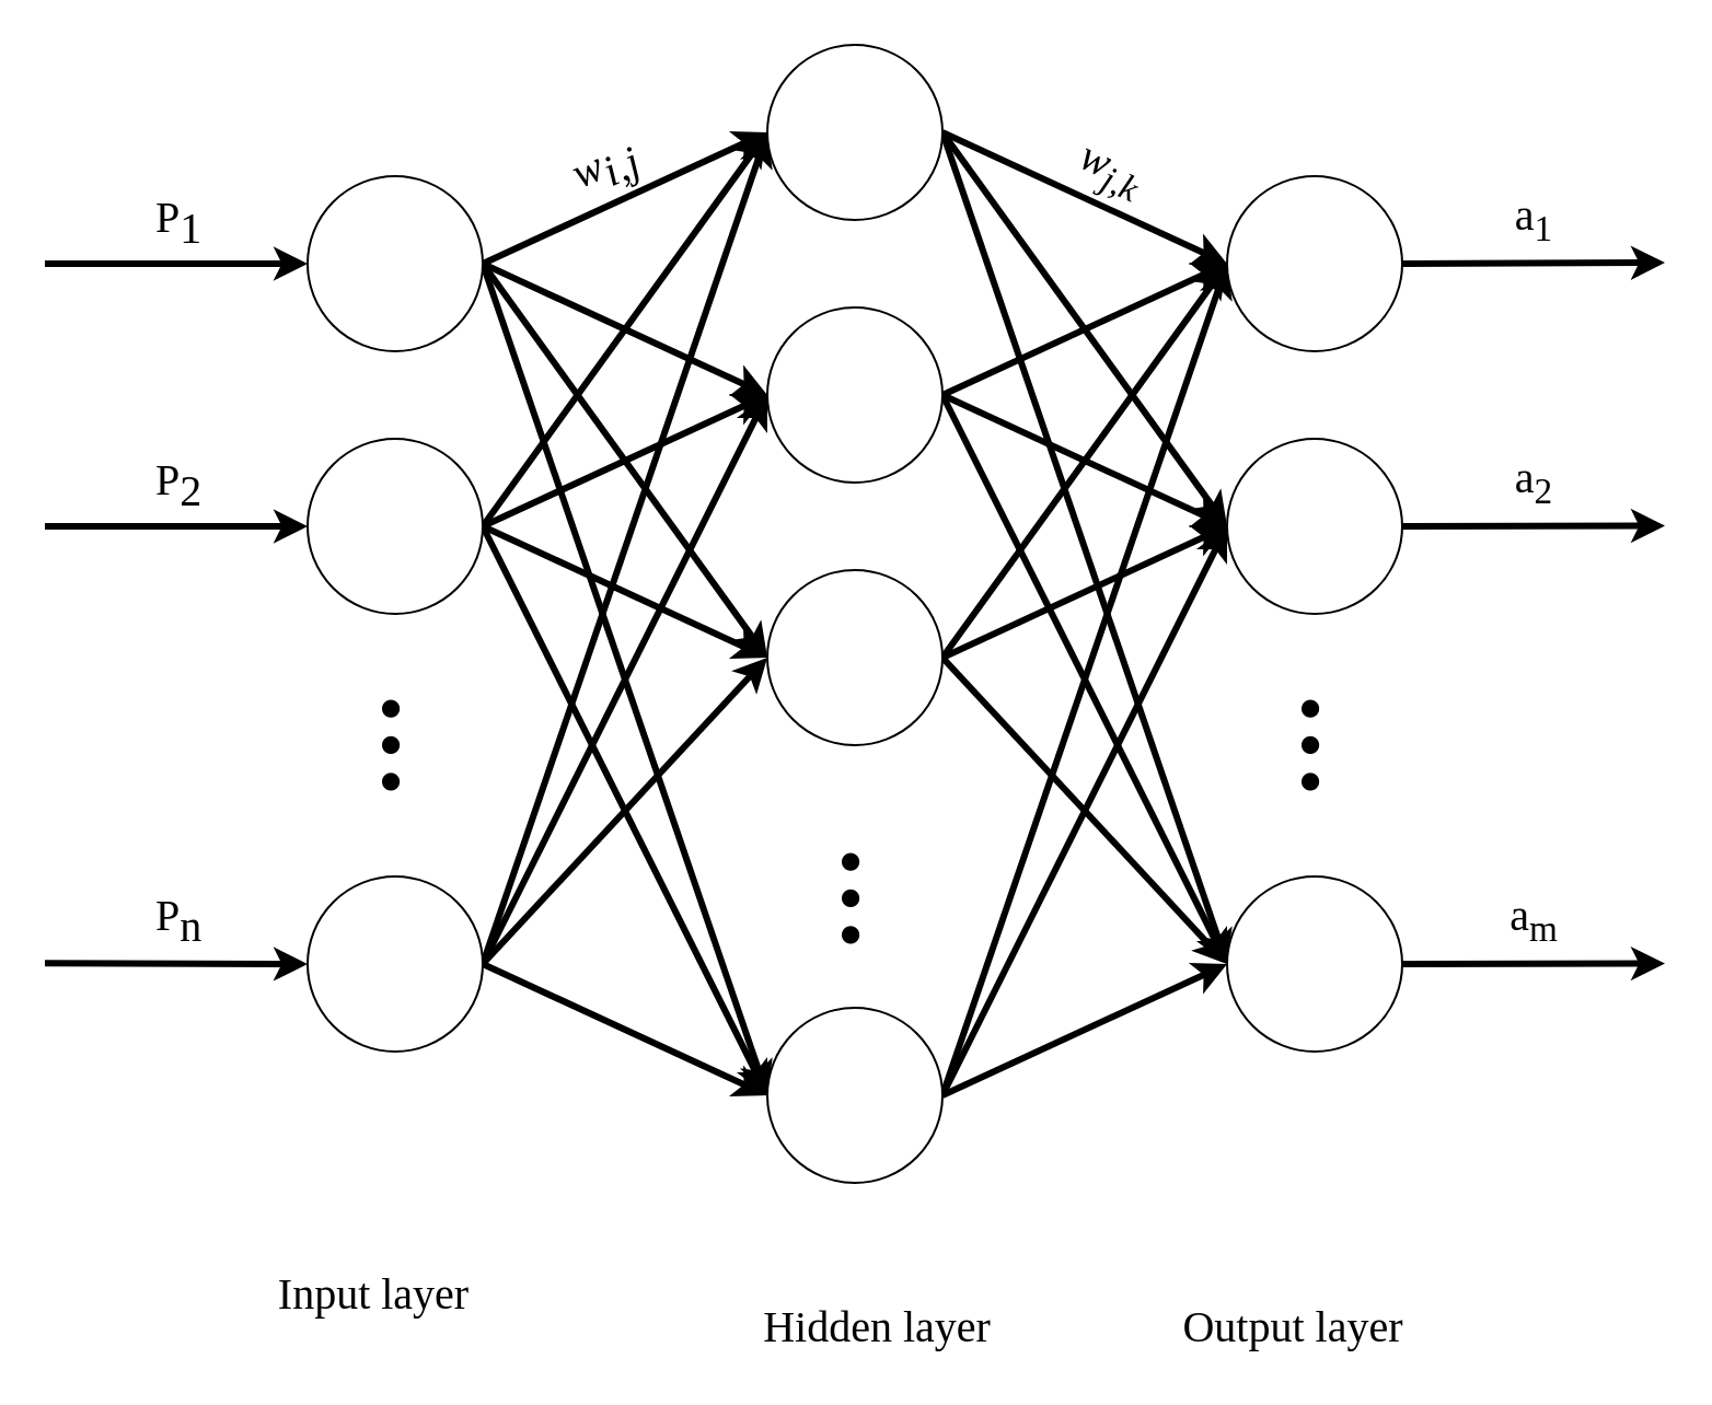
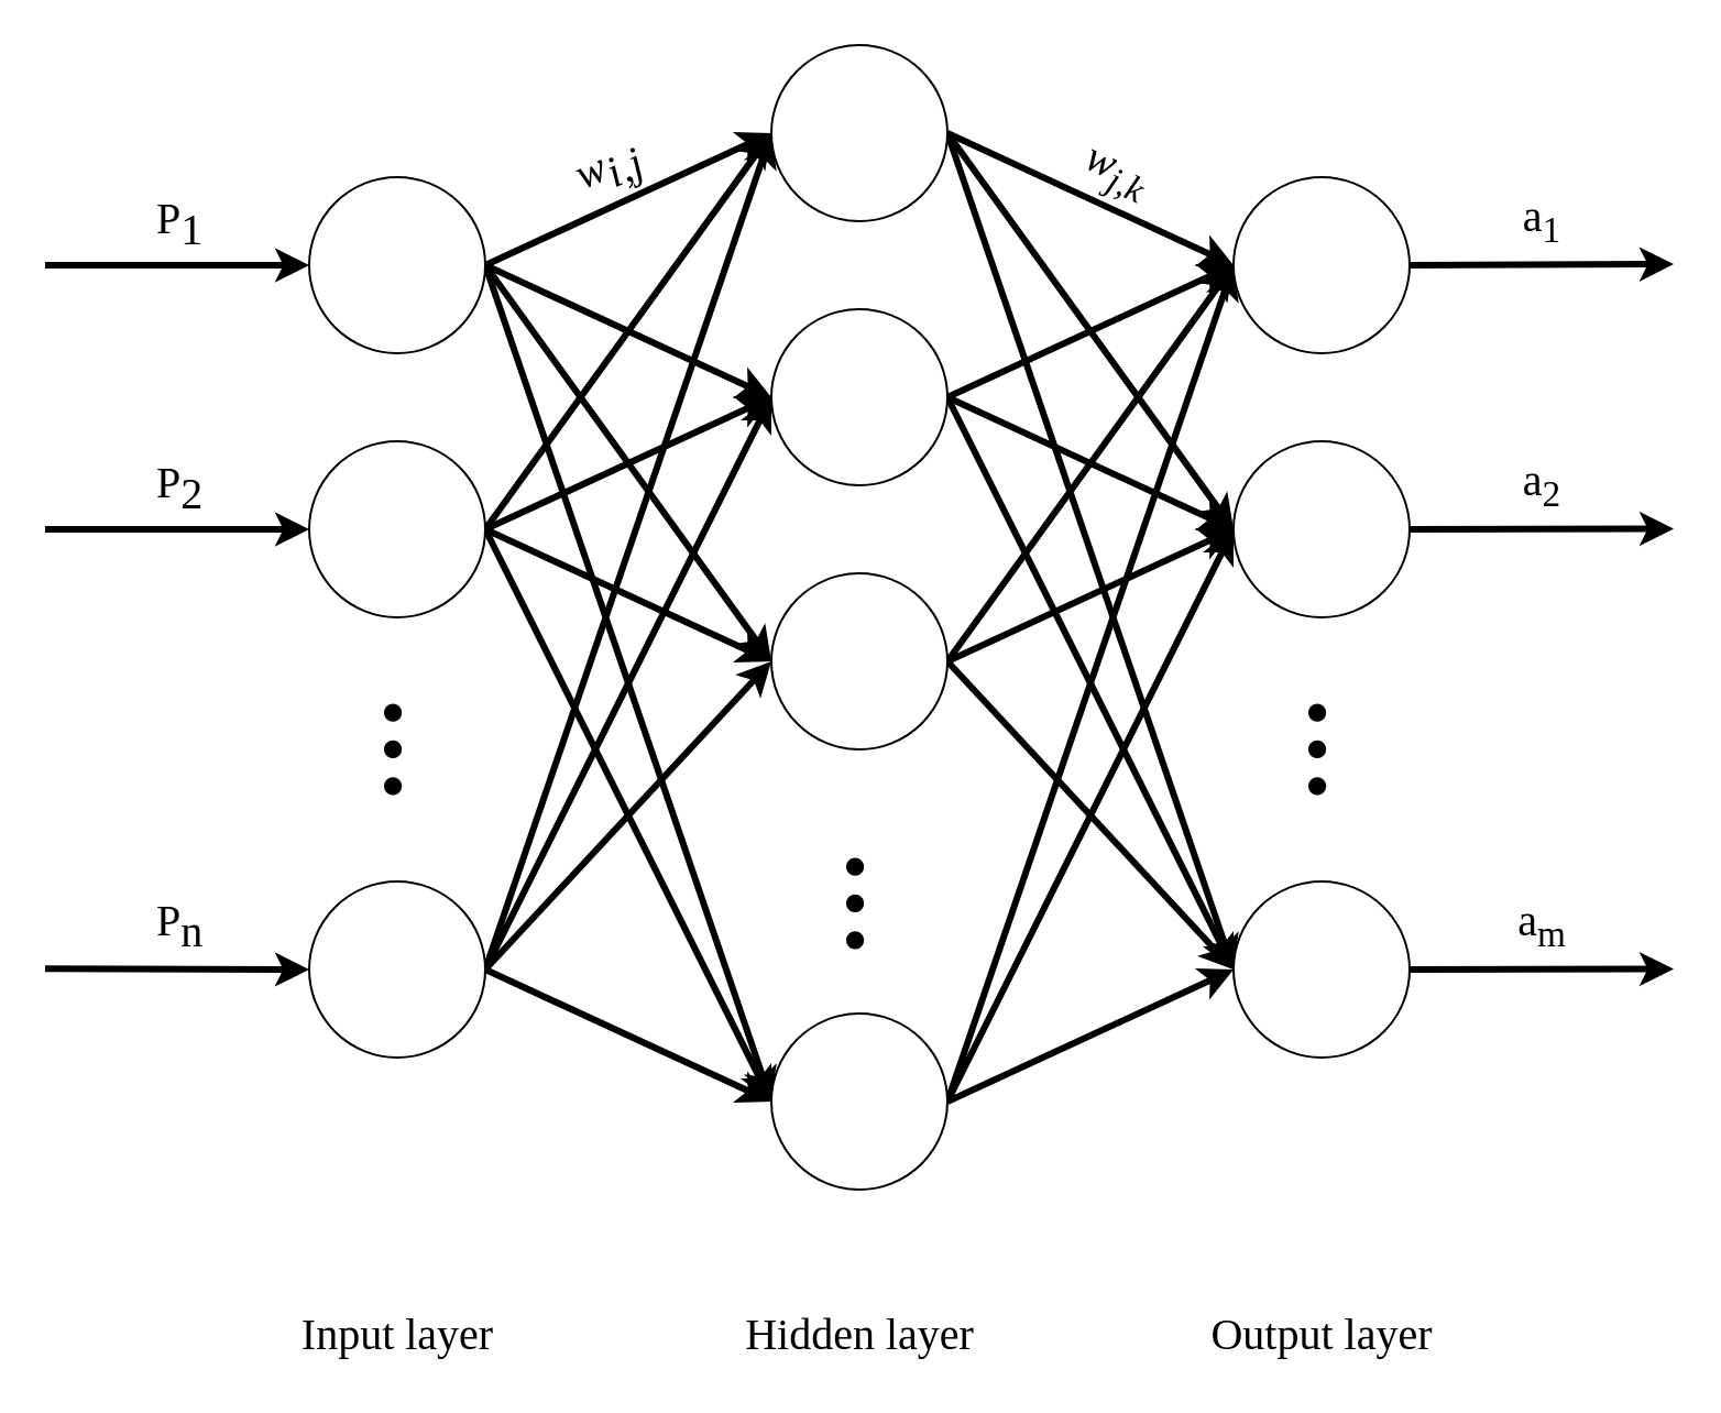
  <mxCell id="0" />
  <mxCell id="1" parent="0" />
  <mxCell id="2" style="rounded=0;orthogonalLoop=1;jettySize=auto;html=1;fontFamily=Times New Roman;fontSize=50;strokeWidth=3;exitX=1;exitY=0.5;exitDx=0;exitDy=0;entryX=0;entryY=0.5;entryDx=0;entryDy=0;" edge="1" parent="1" source="7" target="33"><mxGeometry relative="1" as="geometry" /></mxCell>
  <mxCell id="3" value="&lt;i style=&quot;font-size: 20px;&quot;&gt;w&lt;sub style=&quot;font-size: 20px;&quot;&gt;i,j&lt;/sub&gt;&lt;/i&gt;" style="edgeLabel;html=1;align=center;verticalAlign=middle;resizable=0;points=[];fontSize=20;fontFamily=Times New Roman;rotation=336;" vertex="1" connectable="0" parent="2"><mxGeometry x="-0.353" y="2" relative="1" as="geometry"><mxPoint x="14" y="-23" as="offset" /></mxGeometry></mxCell>
  <mxCell id="4" style="edgeStyle=none;rounded=0;orthogonalLoop=1;jettySize=auto;html=1;entryX=0;entryY=0.5;entryDx=0;entryDy=0;fontFamily=Times New Roman;fontSize=50;strokeWidth=3;exitX=1;exitY=0.5;exitDx=0;exitDy=0;" edge="1" parent="1" source="7" target="28"><mxGeometry relative="1" as="geometry" /></mxCell>
  <mxCell id="5" style="edgeStyle=none;rounded=0;orthogonalLoop=1;jettySize=auto;html=1;exitX=1;exitY=0.5;exitDx=0;exitDy=0;entryX=0;entryY=0.5;entryDx=0;entryDy=0;fontFamily=Times New Roman;fontSize=50;strokeWidth=3;" edge="1" parent="1" source="7" target="37"><mxGeometry relative="1" as="geometry" /></mxCell>
  <mxCell id="6" style="edgeStyle=none;rounded=0;orthogonalLoop=1;jettySize=auto;html=1;exitX=1;exitY=0.5;exitDx=0;exitDy=0;entryX=0;entryY=0.5;entryDx=0;entryDy=0;fontFamily=Times New Roman;fontSize=50;strokeWidth=3;" edge="1" parent="1" source="7" target="41"><mxGeometry relative="1" as="geometry" /></mxCell>
  <mxCell id="7" value="" style="ellipse;whiteSpace=wrap;html=1;aspect=fixed;" vertex="1" parent="1"><mxGeometry x="140" y="80" width="80" height="80" as="geometry" /></mxCell>
  <mxCell id="8" style="edgeStyle=none;rounded=0;orthogonalLoop=1;jettySize=auto;html=1;exitX=1;exitY=0.5;exitDx=0;exitDy=0;entryX=0;entryY=0.5;entryDx=0;entryDy=0;fontFamily=Times New Roman;fontSize=50;strokeWidth=3;" edge="1" parent="1" source="12" target="33"><mxGeometry relative="1" as="geometry" /></mxCell>
  <mxCell id="9" style="edgeStyle=none;rounded=0;orthogonalLoop=1;jettySize=auto;html=1;exitX=1;exitY=0.5;exitDx=0;exitDy=0;entryX=0;entryY=0.5;entryDx=0;entryDy=0;fontFamily=Times New Roman;fontSize=50;strokeWidth=3;" edge="1" parent="1" source="12" target="28"><mxGeometry relative="1" as="geometry" /></mxCell>
  <mxCell id="10" style="edgeStyle=none;rounded=0;orthogonalLoop=1;jettySize=auto;html=1;exitX=1;exitY=0.5;exitDx=0;exitDy=0;entryX=0;entryY=0.5;entryDx=0;entryDy=0;fontFamily=Times New Roman;fontSize=50;strokeWidth=3;" edge="1" parent="1" source="12" target="37"><mxGeometry relative="1" as="geometry" /></mxCell>
  <mxCell id="11" style="edgeStyle=none;rounded=0;orthogonalLoop=1;jettySize=auto;html=1;exitX=1;exitY=0.5;exitDx=0;exitDy=0;entryX=0;entryY=0.5;entryDx=0;entryDy=0;fontFamily=Times New Roman;fontSize=50;strokeWidth=3;" edge="1" parent="1" source="12" target="41"><mxGeometry relative="1" as="geometry" /></mxCell>
  <mxCell id="12" value="" style="ellipse;whiteSpace=wrap;html=1;aspect=fixed;" vertex="1" parent="1"><mxGeometry x="140" y="200" width="80" height="80" as="geometry" /></mxCell>
  <mxCell id="13" style="edgeStyle=none;rounded=0;orthogonalLoop=1;jettySize=auto;html=1;exitX=1;exitY=0.5;exitDx=0;exitDy=0;entryX=0;entryY=0.5;entryDx=0;entryDy=0;fontFamily=Times New Roman;fontSize=50;strokeWidth=3;" edge="1" parent="1" source="17" target="41"><mxGeometry relative="1" as="geometry" /></mxCell>
  <mxCell id="14" style="edgeStyle=none;rounded=0;orthogonalLoop=1;jettySize=auto;html=1;exitX=1;exitY=0.5;exitDx=0;exitDy=0;entryX=0;entryY=0.5;entryDx=0;entryDy=0;fontFamily=Times New Roman;fontSize=50;strokeWidth=3;" edge="1" parent="1" source="17" target="37"><mxGeometry relative="1" as="geometry" /></mxCell>
  <mxCell id="15" style="edgeStyle=none;rounded=0;orthogonalLoop=1;jettySize=auto;html=1;exitX=1;exitY=0.5;exitDx=0;exitDy=0;entryX=0;entryY=0.5;entryDx=0;entryDy=0;fontFamily=Times New Roman;fontSize=50;strokeWidth=3;" edge="1" parent="1" source="17" target="28"><mxGeometry relative="1" as="geometry" /></mxCell>
  <mxCell id="16" style="edgeStyle=none;rounded=0;orthogonalLoop=1;jettySize=auto;html=1;exitX=1;exitY=0.5;exitDx=0;exitDy=0;entryX=0;entryY=0.5;entryDx=0;entryDy=0;fontFamily=Times New Roman;fontSize=50;strokeWidth=3;" edge="1" parent="1" source="17" target="33"><mxGeometry relative="1" as="geometry" /></mxCell>
  <mxCell id="17" value="" style="ellipse;whiteSpace=wrap;html=1;aspect=fixed;" vertex="1" parent="1"><mxGeometry x="140" y="400" width="80" height="80" as="geometry" /></mxCell>
  <mxCell id="18" value="" style="endArrow=classic;html=1;rounded=0;entryX=0;entryY=0.5;entryDx=0;entryDy=0;strokeWidth=3;" edge="1" parent="1" target="7"><mxGeometry width="50" height="50" relative="1" as="geometry"><mxPoint y="120" as="sourcePoint" x="20" /><mxPoint x="460" y="220" as="targetPoint" /></mxGeometry></mxCell>
  <mxCell id="19" value="P&lt;sub style=&quot;font-size: 20px;&quot;&gt;1&lt;/sub&gt;" style="edgeLabel;html=1;align=center;verticalAlign=middle;resizable=0;points=[];fontSize=20;fontFamily=Times New Roman;" vertex="1" connectable="0" parent="18"><mxGeometry x="-0.519" y="2" relative="1" as="geometry"><mxPoint x="31" y="-18" as="offset" /></mxGeometry></mxCell>
  <mxCell id="20" value="" style="endArrow=classic;html=1;rounded=0;entryX=0;entryY=0.5;entryDx=0;entryDy=0;strokeWidth=3;" edge="1" parent="1" target="12"><mxGeometry width="50" height="50" relative="1" as="geometry"><mxPoint y="240" as="sourcePoint" x="20" /><mxPoint x="130" y="239.58" as="targetPoint" /></mxGeometry></mxCell>
  <mxCell id="21" value="P&lt;sub style=&quot;font-size: 20px;&quot;&gt;2&lt;/sub&gt;" style="edgeLabel;html=1;align=center;verticalAlign=middle;resizable=0;points=[];fontSize=20;fontFamily=Times New Roman;" vertex="1" connectable="0" parent="20"><mxGeometry x="-0.519" y="2" relative="1" as="geometry"><mxPoint x="31" y="-18" as="offset" /></mxGeometry></mxCell>
  <mxCell id="22" value="&lt;b style=&quot;font-size: 50px;&quot;&gt;···&lt;/b&gt;" style="text;html=1;align=center;verticalAlign=middle;resizable=0;points=[];autosize=1;strokeColor=none;fillColor=none;fontSize=20;fontFamily=Times New Roman;rotation=90;" vertex="1" parent="1"><mxGeometry x="145" y="320" width="70" height="40" as="geometry" /></mxCell>
  <mxCell id="23" value="" style="endArrow=classic;html=1;rounded=0;strokeWidth=3;entryX=0;entryY=0.5;entryDx=0;entryDy=0;" edge="1" parent="1" target="17"><mxGeometry width="50" height="50" relative="1" as="geometry"><mxPoint y="439.58" as="sourcePoint" x="20" /><mxPoint x="130" y="460" as="targetPoint" /></mxGeometry></mxCell>
  <mxCell id="24" value="P&lt;sub style=&quot;font-size: 20px;&quot;&gt;n&lt;/sub&gt;" style="edgeLabel;html=1;align=center;verticalAlign=middle;resizable=0;points=[];fontSize=20;fontFamily=Times New Roman;" vertex="1" connectable="0" parent="23"><mxGeometry x="-0.519" y="2" relative="1" as="geometry"><mxPoint x="31" y="-18" as="offset" /></mxGeometry></mxCell>
  <mxCell id="25" style="edgeStyle=none;rounded=0;orthogonalLoop=1;jettySize=auto;html=1;exitX=1;exitY=0.5;exitDx=0;exitDy=0;entryX=0;entryY=0.5;entryDx=0;entryDy=0;fontFamily=Times New Roman;fontSize=50;strokeWidth=3;" edge="1" parent="1" source="28" target="43"><mxGeometry relative="1" as="geometry" /></mxCell>
  <mxCell id="26" style="edgeStyle=none;rounded=0;orthogonalLoop=1;jettySize=auto;html=1;exitX=1;exitY=0.5;exitDx=0;exitDy=0;entryX=0;entryY=0.5;entryDx=0;entryDy=0;fontFamily=Times New Roman;fontSize=50;strokeWidth=3;" edge="1" parent="1" source="28" target="44"><mxGeometry relative="1" as="geometry" /></mxCell>
  <mxCell id="27" style="edgeStyle=none;rounded=0;orthogonalLoop=1;jettySize=auto;html=1;exitX=1;exitY=0.5;exitDx=0;exitDy=0;entryX=0;entryY=0.5;entryDx=0;entryDy=0;fontFamily=Times New Roman;fontSize=50;strokeWidth=3;" edge="1" parent="1" source="28" target="45"><mxGeometry relative="1" as="geometry" /></mxCell>
  <mxCell id="28" value="" style="ellipse;whiteSpace=wrap;html=1;aspect=fixed;" vertex="1" parent="1"><mxGeometry x="350" y="140" width="80" height="80" as="geometry" /></mxCell>
  <mxCell id="29" style="edgeStyle=none;rounded=0;orthogonalLoop=1;jettySize=auto;html=1;exitX=1;exitY=0.5;exitDx=0;exitDy=0;entryX=0;entryY=0.5;entryDx=0;entryDy=0;fontFamily=Times New Roman;fontSize=50;strokeWidth=3;" edge="1" parent="1" source="33" target="43"><mxGeometry relative="1" as="geometry" /></mxCell>
  <mxCell id="30" value="&lt;i&gt;w&lt;sub&gt;j,k&lt;/sub&gt;&lt;/i&gt;" style="edgeLabel;html=1;align=center;verticalAlign=middle;resizable=0;points=[];fontSize=20;fontFamily=Times New Roman;rotation=24;" vertex="1" connectable="0" parent="29"><mxGeometry x="-0.287" y="-2" relative="1" as="geometry"><mxPoint x="31" y="-7" as="offset" /></mxGeometry></mxCell>
  <mxCell id="31" style="edgeStyle=none;rounded=0;orthogonalLoop=1;jettySize=auto;html=1;exitX=1;exitY=0.5;exitDx=0;exitDy=0;entryX=0;entryY=0.5;entryDx=0;entryDy=0;fontFamily=Times New Roman;fontSize=50;strokeWidth=3;" edge="1" parent="1" source="33" target="44"><mxGeometry relative="1" as="geometry" /></mxCell>
  <mxCell id="32" style="edgeStyle=none;rounded=0;orthogonalLoop=1;jettySize=auto;html=1;exitX=1;exitY=0.5;exitDx=0;exitDy=0;entryX=0;entryY=0.5;entryDx=0;entryDy=0;fontFamily=Times New Roman;fontSize=50;strokeWidth=3;" edge="1" parent="1" source="33" target="45"><mxGeometry relative="1" as="geometry" /></mxCell>
  <mxCell id="33" value="" style="ellipse;whiteSpace=wrap;html=1;aspect=fixed;" vertex="1" parent="1"><mxGeometry x="350" y="20" width="80" height="80" as="geometry" /></mxCell>
  <mxCell id="34" style="edgeStyle=none;rounded=0;orthogonalLoop=1;jettySize=auto;html=1;exitX=1;exitY=0.5;exitDx=0;exitDy=0;entryX=0;entryY=0.5;entryDx=0;entryDy=0;fontFamily=Times New Roman;fontSize=50;strokeWidth=3;" edge="1" parent="1" source="37" target="44"><mxGeometry relative="1" as="geometry" /></mxCell>
  <mxCell id="35" style="edgeStyle=none;rounded=0;orthogonalLoop=1;jettySize=auto;html=1;exitX=1;exitY=0.5;exitDx=0;exitDy=0;entryX=0;entryY=0.5;entryDx=0;entryDy=0;fontFamily=Times New Roman;fontSize=50;strokeWidth=3;" edge="1" parent="1" source="37" target="43"><mxGeometry relative="1" as="geometry" /></mxCell>
  <mxCell id="36" style="edgeStyle=none;rounded=0;orthogonalLoop=1;jettySize=auto;html=1;exitX=1;exitY=0.5;exitDx=0;exitDy=0;entryX=0;entryY=0.5;entryDx=0;entryDy=0;fontFamily=Times New Roman;fontSize=50;strokeWidth=3;" edge="1" parent="1" source="37" target="45"><mxGeometry relative="1" as="geometry" /></mxCell>
  <mxCell id="37" value="" style="ellipse;whiteSpace=wrap;html=1;aspect=fixed;" vertex="1" parent="1"><mxGeometry x="350" y="260" width="80" height="80" as="geometry" /></mxCell>
  <mxCell id="38" style="edgeStyle=none;rounded=0;orthogonalLoop=1;jettySize=auto;html=1;exitX=1;exitY=0.5;exitDx=0;exitDy=0;entryX=0;entryY=0.5;entryDx=0;entryDy=0;fontFamily=Times New Roman;fontSize=50;strokeWidth=3;" edge="1" parent="1" source="41" target="45"><mxGeometry relative="1" as="geometry" /></mxCell>
  <mxCell id="39" style="edgeStyle=none;rounded=0;orthogonalLoop=1;jettySize=auto;html=1;exitX=1;exitY=0.5;exitDx=0;exitDy=0;entryX=0;entryY=0.5;entryDx=0;entryDy=0;fontFamily=Times New Roman;fontSize=50;strokeWidth=3;" edge="1" parent="1" source="41" target="44"><mxGeometry relative="1" as="geometry" /></mxCell>
  <mxCell id="40" style="edgeStyle=none;rounded=0;orthogonalLoop=1;jettySize=auto;html=1;exitX=1;exitY=0.5;exitDx=0;exitDy=0;entryX=0;entryY=0.5;entryDx=0;entryDy=0;fontFamily=Times New Roman;fontSize=50;strokeWidth=3;" edge="1" parent="1" source="41" target="43"><mxGeometry relative="1" as="geometry" /></mxCell>
  <mxCell id="41" value="" style="ellipse;whiteSpace=wrap;html=1;aspect=fixed;" vertex="1" parent="1"><mxGeometry x="350" y="460" width="80" height="80" as="geometry" /></mxCell>
  <mxCell id="42" value="&lt;b style=&quot;font-size: 50px;&quot;&gt;···&lt;/b&gt;" style="text;html=1;align=center;verticalAlign=middle;resizable=0;points=[];autosize=1;strokeColor=none;fillColor=none;fontSize=20;fontFamily=Times New Roman;rotation=90;" vertex="1" parent="1"><mxGeometry x="355" y="390" width="70" height="40" as="geometry" /></mxCell>
  <mxCell id="43" value="" style="ellipse;whiteSpace=wrap;html=1;aspect=fixed;" vertex="1" parent="1"><mxGeometry x="560" y="80" width="80" height="80" as="geometry" /></mxCell>
  <mxCell id="44" value="" style="ellipse;whiteSpace=wrap;html=1;aspect=fixed;" vertex="1" parent="1"><mxGeometry x="560" y="200" width="80" height="80" as="geometry" /></mxCell>
  <mxCell id="45" value="" style="ellipse;whiteSpace=wrap;html=1;aspect=fixed;" vertex="1" parent="1"><mxGeometry x="560" y="400" width="80" height="80" as="geometry" /></mxCell>
  <mxCell id="46" value="&lt;b style=&quot;font-size: 50px;&quot;&gt;···&lt;/b&gt;" style="text;html=1;align=center;verticalAlign=middle;resizable=0;points=[];autosize=1;strokeColor=none;fillColor=none;fontSize=20;fontFamily=Times New Roman;rotation=90;" vertex="1" parent="1"><mxGeometry x="565" y="320" width="70" height="40" as="geometry" /></mxCell>
  <mxCell id="47" value="" style="endArrow=classic;html=1;rounded=0;entryX=0;entryY=0.5;entryDx=0;entryDy=0;strokeWidth=3;exitX=1;exitY=0.5;exitDx=0;exitDy=0;" edge="1" parent="1" source="43"><mxGeometry width="50" height="50" relative="1" as="geometry"><mxPoint x="640" y="119.52" as="sourcePoint" /><mxPoint x="760" y="119.52" as="targetPoint" /></mxGeometry></mxCell>
  <mxCell id="48" value="a&lt;sub&gt;1&lt;/sub&gt;" style="edgeLabel;html=1;align=center;verticalAlign=middle;resizable=0;points=[];fontSize=20;fontFamily=Times New Roman;" vertex="1" connectable="0" parent="47"><mxGeometry x="-0.519" y="2" relative="1" as="geometry"><mxPoint x="31" y="-18" as="offset" /></mxGeometry></mxCell>
  <mxCell id="49" value="" style="endArrow=classic;html=1;rounded=0;entryX=0;entryY=0.5;entryDx=0;entryDy=0;strokeWidth=3;exitX=1;exitY=0.5;exitDx=0;exitDy=0;" edge="1" parent="1" source="44"><mxGeometry width="50" height="50" relative="1" as="geometry"><mxPoint x="650" y="240" as="sourcePoint" /><mxPoint x="760" y="239.76" as="targetPoint" /></mxGeometry></mxCell>
  <mxCell id="50" value="a&lt;sub&gt;2&lt;/sub&gt;" style="edgeLabel;html=1;align=center;verticalAlign=middle;resizable=0;points=[];fontSize=20;fontFamily=Times New Roman;" vertex="1" connectable="0" parent="49"><mxGeometry x="-0.519" y="2" relative="1" as="geometry"><mxPoint x="31" y="-18" as="offset" /></mxGeometry></mxCell>
  <mxCell id="51" value="" style="endArrow=classic;html=1;rounded=0;entryX=0;entryY=0.5;entryDx=0;entryDy=0;strokeWidth=3;exitX=1;exitY=0.5;exitDx=0;exitDy=0;" edge="1" parent="1" source="45"><mxGeometry width="50" height="50" relative="1" as="geometry"><mxPoint x="640" y="440.01" as="sourcePoint" /><mxPoint x="760" y="439.77" as="targetPoint" /></mxGeometry></mxCell>
  <mxCell id="52" value="a&lt;sub&gt;m&lt;/sub&gt;" style="edgeLabel;html=1;align=center;verticalAlign=middle;resizable=0;points=[];fontSize=20;fontFamily=Times New Roman;" vertex="1" connectable="0" parent="51"><mxGeometry x="-0.519" y="2" relative="1" as="geometry"><mxPoint x="31" y="-18" as="offset" /></mxGeometry></mxCell>
- <mxCell id="53" value="Input layer" style="text;html=1;align=center;verticalAlign=middle;resizable=0;points=[];autosize=1;strokeColor=none;fillColor=none;fontSize=20;fontFamily=Times New Roman;" vertex="1" parent="1"><mxGeometry x="120" y="575" width="100" height="30" as="geometry" /></mxCell>
- <mxCell id="54" value="Hidden layer" style="text;html=1;align=center;verticalAlign=middle;resizable=0;points=[];autosize=1;strokeColor=none;fillColor=none;fontSize=20;fontFamily=Times New Roman;" vertex="1" parent="1"><mxGeometry x="340" y="590" width="120" height="30" as="geometry" /></mxCell>
- <mxCell id="55" value="Output layer" style="text;html=1;align=center;verticalAlign=middle;resizable=0;points=[];autosize=1;strokeColor=none;fillColor=none;fontSize=20;fontFamily=Times New Roman;" vertex="1" parent="1"><mxGeometry x="530" y="590" width="120" height="30" as="geometry" /></mxCell>
+ <mxCell id="53" value="Input layer" style="text;html=1;align=center;verticalAlign=middle;resizable=0;points=[];autosize=1;strokeColor=none;fillColor=none;fontSize=20;fontFamily=Times New Roman;" vertex="1" parent="1"><mxGeometry x="130" y="590" width="100" height="30" as="geometry" /></mxCell>
+ <mxCell id="54" value="Hidden layer" style="text;html=1;align=center;verticalAlign=middle;resizable=0;points=[];autosize=1;strokeColor=none;fillColor=none;fontSize=20;fontFamily=Times New Roman;" vertex="1" parent="1"><mxGeometry x="330" y="590" width="120" height="30" as="geometry" /></mxCell>
+ <mxCell id="55" value="Output layer" style="text;html=1;align=center;verticalAlign=middle;resizable=0;points=[];autosize=1;strokeColor=none;fillColor=none;fontSize=20;fontFamily=Times New Roman;" vertex="1" parent="1"><mxGeometry x="540" y="590" width="120" height="30" as="geometry" /></mxCell>
